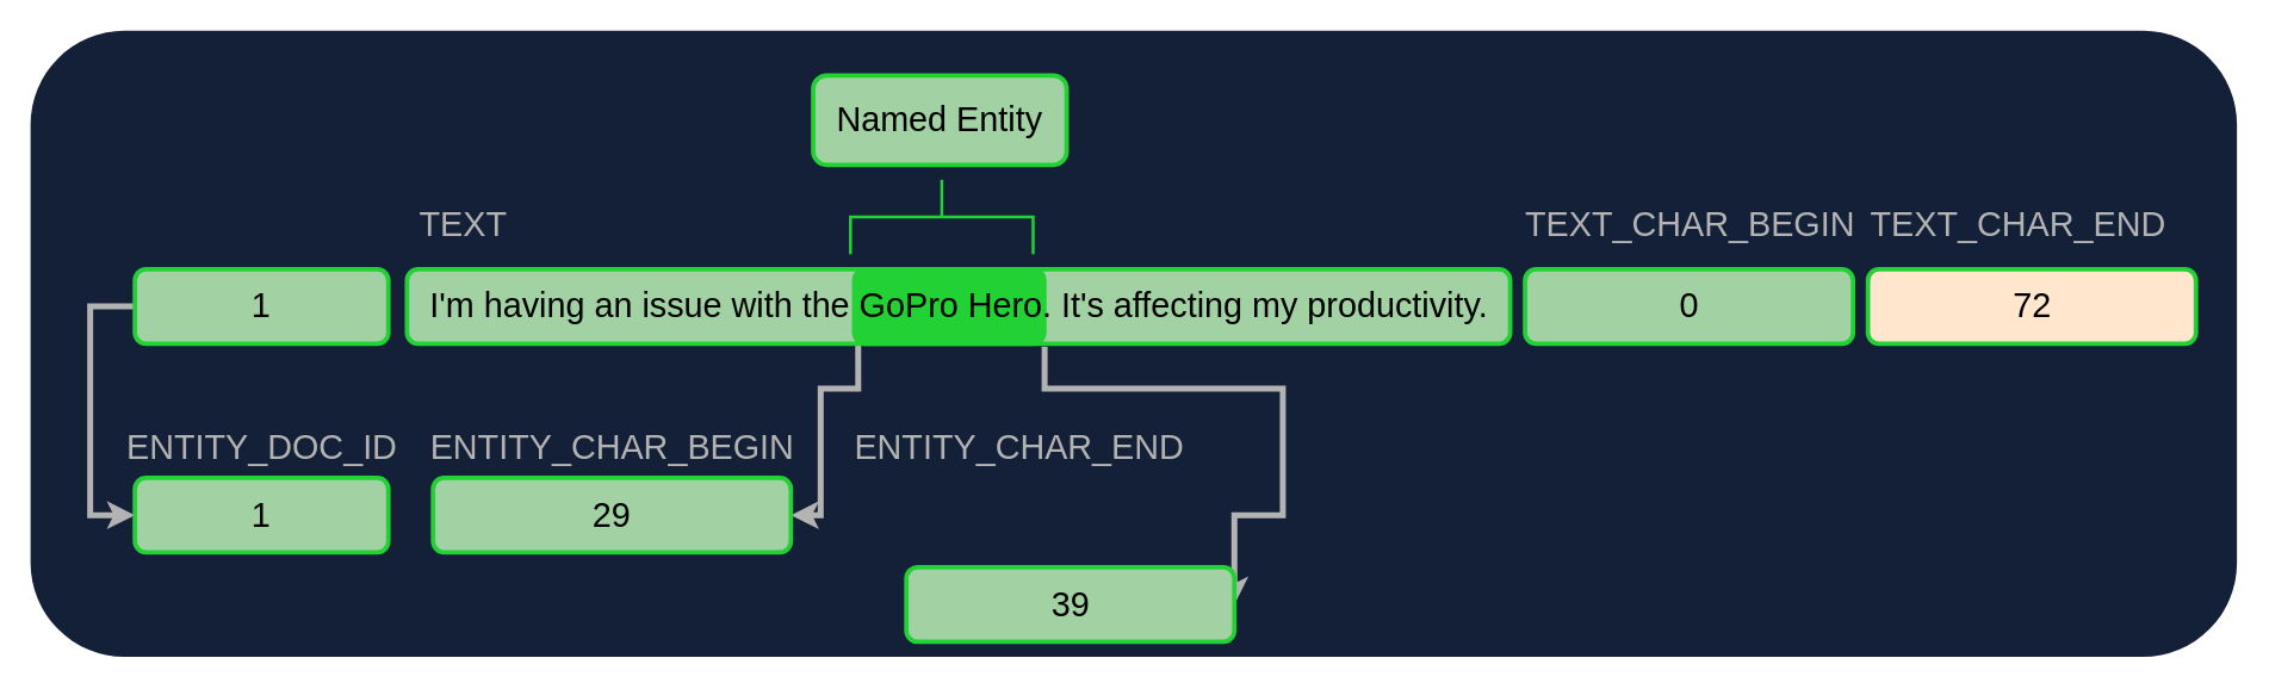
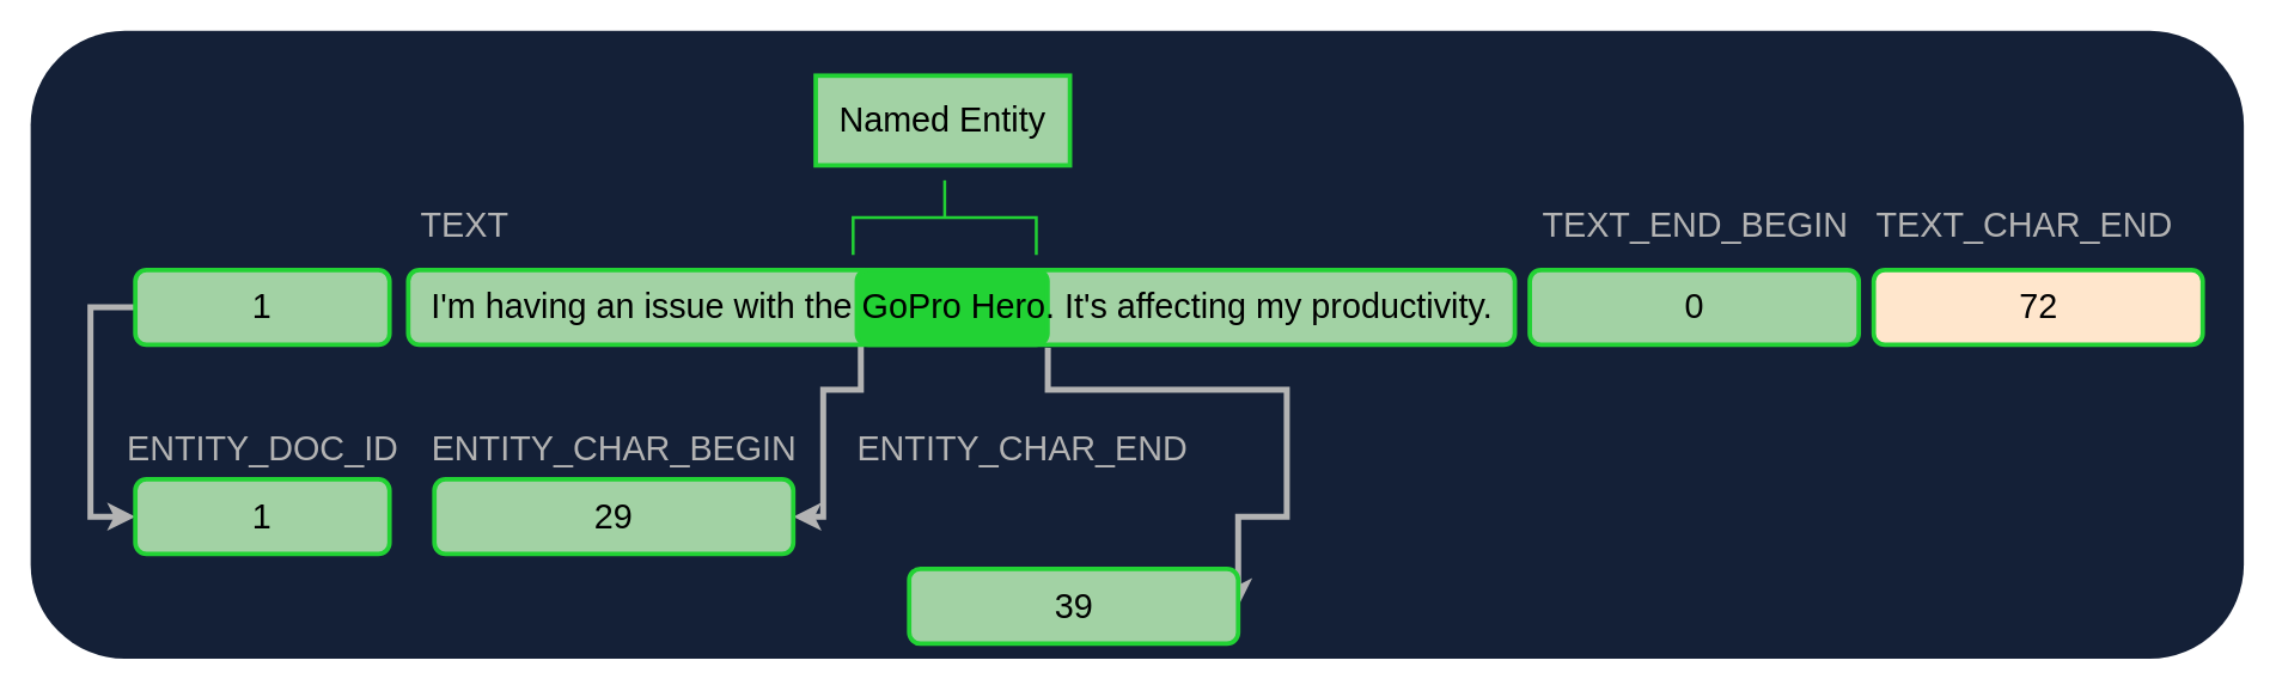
  <mxCell id="0" />
  <mxCell id="1" parent="0" />
  <mxCell id="2" value="" style="rounded=1;whiteSpace=wrap;html=1;strokeColor=none;strokeWidth=3;align=center;verticalAlign=middle;fontFamily=Helvetica;fontSize=12;fontColor=default;fillColor=#142037;" vertex="1" parent="1"><mxGeometry x="20" y="20" width="1480" height="420" as="geometry" /></mxCell>
  <mxCell id="3" style="edgeStyle=orthogonalEdgeStyle;rounded=0;orthogonalLoop=1;jettySize=auto;html=1;exitX=0.409;exitY=1;exitDx=0;exitDy=0;entryX=1;entryY=0.5;entryDx=0;entryDy=0;fontFamily=Helvetica;fontSize=12;fontColor=default;strokeColor=#B3B3B3;strokeWidth=4;exitPerimeter=0;" edge="1" parent="1" source="5" target="18"><mxGeometry relative="1" as="geometry"><Array as="points"><mxPoint x="575" y="260" /><mxPoint x="550" y="260" /><mxPoint x="550" y="345" /></Array></mxGeometry></mxCell>
  <mxCell id="4" style="edgeStyle=orthogonalEdgeStyle;shape=connector;rounded=0;orthogonalLoop=1;jettySize=auto;html=1;exitX=0.578;exitY=1.04;exitDx=0;exitDy=0;entryX=1;entryY=0.5;entryDx=0;entryDy=0;strokeColor=#B3B3B3;strokeWidth=4;align=center;verticalAlign=middle;fontFamily=Helvetica;fontSize=12;fontColor=default;labelBackgroundColor=default;endArrow=classic;exitPerimeter=0;" edge="1" parent="1" source="5" target="19"><mxGeometry relative="1" as="geometry"><Array as="points"><mxPoint x="700" y="260" /><mxPoint x="860" y="260" /><mxPoint x="860" y="345" /></Array></mxGeometry></mxCell>
  <mxCell id="5" value="" style="rounded=1;whiteSpace=wrap;html=1;strokeColor=#22D234;fillColor=#A2D2A4;strokeWidth=3;" vertex="1" parent="1"><mxGeometry x="272.5" y="180" width="740" height="50" as="geometry" /></mxCell>
  <mxCell id="6" style="edgeStyle=orthogonalEdgeStyle;rounded=0;orthogonalLoop=1;jettySize=auto;html=1;exitX=0;exitY=0.5;exitDx=0;exitDy=0;fontFamily=Helvetica;fontSize=12;fontColor=#B3B3B3;strokeColor=#B3B3B3;strokeWidth=4;entryX=0;entryY=0.5;entryDx=0;entryDy=0;" edge="1" parent="1" source="7" target="17"><mxGeometry relative="1" as="geometry"><Array as="points"><mxPoint y="205" x="60" /><mxPoint y="345" x="60" /></Array></mxGeometry></mxCell>
  <mxCell id="7" value="&lt;font style=&quot;font-size: 23px;&quot;&gt;1&lt;/font&gt;" style="rounded=1;whiteSpace=wrap;html=1;strokeColor=#22D234;fillColor=#A2D2A4;strokeWidth=3;" vertex="1" parent="1"><mxGeometry x="90" y="180" width="170" height="50" as="geometry" /></mxCell>
  <mxCell id="8" style="edgeStyle=orthogonalEdgeStyle;rounded=0;orthogonalLoop=1;jettySize=auto;html=1;exitX=0.5;exitY=1;exitDx=0;exitDy=0;" edge="1" parent="1"><mxGeometry relative="1" as="geometry"><mxPoint x="310" y="150" as="sourcePoint" /><mxPoint x="310" y="150" as="targetPoint" /></mxGeometry></mxCell>
  <mxCell id="9" value="&lt;font style=&quot;font-size: 23px; color: rgb(179, 179, 179);&quot;&gt;TEXT&lt;/font&gt;" style="text;html=1;align=center;verticalAlign=middle;resizable=0;points=[];autosize=1;strokeColor=none;fillColor=none;fontFamily=Helvetica;fontSize=12;fontColor=default;" vertex="1" parent="1"><mxGeometry x="270" y="130" width="80" height="40" as="geometry" /></mxCell>
  <mxCell id="10" value="" style="strokeWidth=2;html=1;shape=mxgraph.flowchart.annotation_2;align=left;labelPosition=right;pointerEvents=1;rounded=1;strokeColor=#22D234;verticalAlign=middle;fontFamily=Helvetica;fontSize=12;fontColor=default;fillColor=#A2D2A4;direction=south;" vertex="1" parent="1"><mxGeometry x="570" y="120" width="122.5" height="50" as="geometry" /></mxCell>
- <mxCell id="11" value="&lt;font style=&quot;font-size: 23px;&quot;&gt;Named Entity&lt;/font&gt;" style="rounded=1;whiteSpace=wrap;html=1;strokeColor=#22D234;strokeWidth=3;align=center;verticalAlign=middle;fontFamily=Helvetica;fontSize=12;fontColor=default;fillColor=#A2D2A4;" vertex="1" parent="1"><mxGeometry x="545" y="50" width="170" height="60" as="geometry" /></mxCell>
+ <mxCell id="11" value="&lt;font style=&quot;font-size: 23px;&quot;&gt;Named Entity&lt;/font&gt;" style="whiteSpace=wrap;html=1;strokeColor=#22D234;strokeWidth=3;align=center;verticalAlign=middle;fontFamily=Helvetica;fontSize=12;fontColor=default;fillColor=#A2D2A4;rounded=0;" vertex="1" parent="1"><mxGeometry x="545" y="50" width="170" height="60" as="geometry" /></mxCell>
  <mxCell id="12" value="TEXT_CHAR_END" style="text;html=1;align=center;verticalAlign=middle;resizable=0;points=[];autosize=1;strokeColor=none;fillColor=none;fontFamily=Helvetica;fontSize=23;fontColor=#B3B3B3;" vertex="1" parent="1"><mxGeometry x="1242.5" y="130" width="220" height="40" as="geometry" /></mxCell>
- <mxCell id="13" value="TEXT_CHAR_BEGIN" style="text;html=1;align=center;verticalAlign=middle;resizable=0;points=[];autosize=1;strokeColor=none;fillColor=none;fontFamily=Helvetica;fontSize=23;fontColor=#B3B3B3;" vertex="1" parent="1"><mxGeometry x="1012.5" y="130" width="240" height="40" as="geometry" /></mxCell>
+ <mxCell id="13" value="TEXT_END_BEGIN" style="text;html=1;align=center;verticalAlign=middle;resizable=0;points=[];autosize=1;strokeColor=none;fillColor=none;fontFamily=Helvetica;fontSize=23;fontColor=#B3B3B3;" vertex="1" parent="1"><mxGeometry x="1012.5" y="130" width="240" height="40" as="geometry" /></mxCell>
  <mxCell id="14" value="ENTITY_DOC_ID" style="text;html=1;align=center;verticalAlign=middle;resizable=0;points=[];autosize=1;strokeColor=none;fillColor=none;fontFamily=Helvetica;fontSize=23;fontColor=#B3B3B3;" vertex="1" parent="1"><mxGeometry x="75" y="280" width="200" height="40" as="geometry" /></mxCell>
  <mxCell id="15" value="ENTITY_CHAR_BEGIN" style="text;html=1;align=center;verticalAlign=middle;resizable=0;points=[];autosize=1;strokeColor=none;fillColor=none;fontFamily=Helvetica;fontSize=23;fontColor=#B3B3B3;" vertex="1" parent="1"><mxGeometry x="275" y="280" width="270" height="40" as="geometry" /></mxCell>
  <mxCell id="16" value="ENTITY_CHAR_END" style="text;html=1;align=center;verticalAlign=middle;resizable=0;points=[];autosize=1;strokeColor=none;fillColor=none;fontFamily=Helvetica;fontSize=23;fontColor=#B3B3B3;" vertex="1" parent="1"><mxGeometry x="562.5" y="280" width="240" height="40" as="geometry" /></mxCell>
  <mxCell id="17" value="&lt;font style=&quot;font-size: 23px;&quot;&gt;1&lt;/font&gt;" style="rounded=1;whiteSpace=wrap;html=1;strokeColor=#22D234;fillColor=#A2D2A4;strokeWidth=3;" vertex="1" parent="1"><mxGeometry x="90" y="320" width="170" height="50" as="geometry" /></mxCell>
  <mxCell id="18" value="&lt;font style=&quot;font-size: 23px;&quot;&gt;29&lt;/font&gt;" style="rounded=1;whiteSpace=wrap;html=1;strokeColor=#22D234;fillColor=#A2D2A4;strokeWidth=3;" vertex="1" parent="1"><mxGeometry x="290" y="320" width="240" height="50" as="geometry" /></mxCell>
  <mxCell id="19" value="&lt;font style=&quot;font-size: 23px;&quot;&gt;39&lt;/font&gt;" style="rounded=1;whiteSpace=wrap;html=1;strokeColor=#22D234;fillColor=#A2D2A4;strokeWidth=3;" vertex="1" parent="1"><mxGeometry x="607.5" y="380" width="220" height="50" as="geometry" /></mxCell>
  <mxCell id="20" value="&lt;font style=&quot;font-size: 23px;&quot;&gt;0&lt;/font&gt;" style="rounded=1;whiteSpace=wrap;html=1;strokeColor=#22D234;fillColor=#A2D2A4;strokeWidth=3;" vertex="1" parent="1"><mxGeometry x="1022.5" y="180" width="220" height="50" as="geometry" /></mxCell>
  <mxCell id="21" value="&lt;font style=&quot;font-size: 23px;&quot;&gt;72&lt;/font&gt;" style="rounded=1;whiteSpace=wrap;html=1;strokeColor=#22D234;fillColor=#ffe6cc;strokeWidth=3;" vertex="1" parent="1"><mxGeometry x="1252.5" y="180" width="220" height="50" as="geometry" /></mxCell>
  <mxCell id="22" value="" style="rounded=1;whiteSpace=wrap;html=1;strokeColor=#22D234;strokeWidth=3;align=center;verticalAlign=middle;fontFamily=Helvetica;fontSize=12;fontColor=default;labelBackgroundColor=default;fillColor=#22D234;" vertex="1" parent="1"><mxGeometry x="572.5" y="180" width="127.5" height="50" as="geometry" /></mxCell>
  <mxCell id="23" value="&lt;font style=&quot;font-size: 23px;&quot;&gt;I'm having an issue with the GoPro Hero. It's affecting my productivity.&lt;/font&gt;" style="text;html=1;align=center;verticalAlign=middle;whiteSpace=wrap;rounded=0;fontFamily=Helvetica;fontSize=12;fontColor=default;labelBackgroundColor=none;" vertex="1" parent="1"><mxGeometry x="272.5" y="190" width="740" height="30" as="geometry" /></mxCell>
